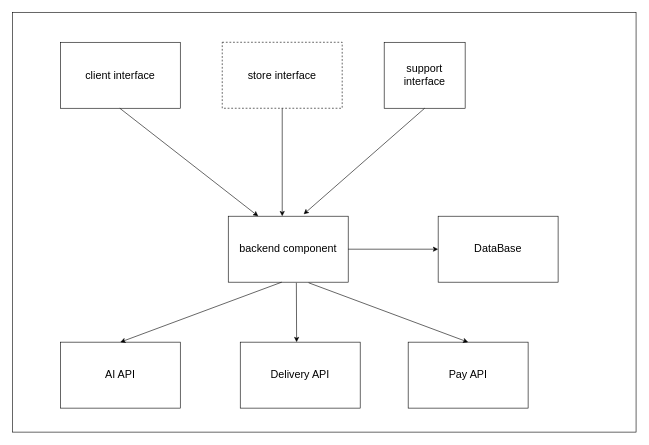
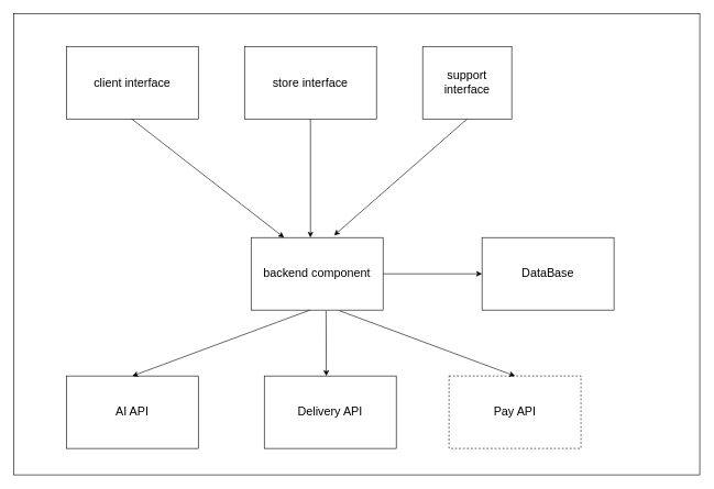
  <mxCell id="0" />
  <mxCell id="1" parent="0" />
  <mxCell id="2" value="" style="rounded=0;whiteSpace=wrap;html=1;" vertex="1" parent="1"><mxGeometry x="20" y="20" width="1040" height="700" as="geometry" /></mxCell>
  <mxCell id="3" value="&lt;font style=&quot;font-size: 18px;&quot;&gt;client interface&lt;/font&gt;" style="rounded=0;whiteSpace=wrap;html=1;" vertex="1" parent="1"><mxGeometry x="100" y="70" width="200" height="110" as="geometry" /></mxCell>
- <mxCell id="4" value="&lt;font style=&quot;font-size: 18px;&quot;&gt;store interface&lt;/font&gt;" style="rounded=0;whiteSpace=wrap;html=1;dashed=1;" vertex="1" parent="1"><mxGeometry x="370" y="70" width="200" height="110" as="geometry" /></mxCell>
+ <mxCell id="4" value="&lt;font style=&quot;font-size: 18px;&quot;&gt;store interface&lt;/font&gt;" style="rounded=0;whiteSpace=wrap;html=1;" vertex="1" parent="1"><mxGeometry x="370" y="70" width="200" height="110" as="geometry" /></mxCell>
  <mxCell id="5" value="&lt;font style=&quot;font-size: 18px;&quot;&gt;support interface&lt;/font&gt;" style="rounded=0;whiteSpace=wrap;html=1;" vertex="1" parent="1"><mxGeometry x="640" y="70" width="135" height="110" as="geometry" /></mxCell>
  <mxCell id="6" value="&lt;span style=&quot;font-size: 18px;&quot;&gt;backend component&lt;/span&gt;" style="rounded=0;whiteSpace=wrap;html=1;" vertex="1" parent="1"><mxGeometry x="380" y="360" width="200" height="110" as="geometry" /></mxCell>
  <mxCell id="7" value="" style="endArrow=classic;html=1;rounded=0;entryX=0.629;entryY=-0.03;entryDx=0;entryDy=0;exitX=0.5;exitY=1;exitDx=0;exitDy=0;entryPerimeter=0;" edge="1" parent="1" source="5" target="6"><mxGeometry width="50" height="50" relative="1" as="geometry"><mxPoint x="740" y="370" as="sourcePoint" /><mxPoint x="790" y="320" as="targetPoint" /></mxGeometry></mxCell>
  <mxCell id="8" value="" style="endArrow=classic;html=1;rounded=0;entryX=0.45;entryY=0;entryDx=0;entryDy=0;exitX=0.5;exitY=1;exitDx=0;exitDy=0;entryPerimeter=0;" edge="1" parent="1" source="4" target="6"><mxGeometry width="50" height="50" relative="1" as="geometry"><mxPoint x="750" y="190" as="sourcePoint" /><mxPoint x="490" y="370" as="targetPoint" /></mxGeometry></mxCell>
  <mxCell id="9" value="" style="endArrow=classic;html=1;rounded=0;entryX=0.25;entryY=0;entryDx=0;entryDy=0;exitX=0.5;exitY=1;exitDx=0;exitDy=0;" edge="1" parent="1" target="6"><mxGeometry width="50" height="50" relative="1" as="geometry"><mxPoint x="199.17" y="180" as="sourcePoint" /><mxPoint x="199.17" y="360" as="targetPoint" /></mxGeometry></mxCell>
  <mxCell id="10" value="&lt;span style=&quot;font-size: 18px;&quot;&gt;AI API&lt;/span&gt;" style="rounded=0;whiteSpace=wrap;html=1;" vertex="1" parent="1"><mxGeometry x="100" y="570" width="200" height="110" as="geometry" /></mxCell>
  <mxCell id="11" value="&lt;span style=&quot;font-size: 18px;&quot;&gt;Delivery API&lt;/span&gt;" style="rounded=0;whiteSpace=wrap;html=1;" vertex="1" parent="1"><mxGeometry x="400" y="570" width="200" height="110" as="geometry" /></mxCell>
  <mxCell id="12" value="" style="endArrow=classic;html=1;rounded=0;entryX=0.5;entryY=0;entryDx=0;entryDy=0;exitX=0.5;exitY=1;exitDx=0;exitDy=0;" edge="1" parent="1" target="10"><mxGeometry width="50" height="50" relative="1" as="geometry"><mxPoint x="469.17" y="470" as="sourcePoint" /><mxPoint x="469.17" y="650" as="targetPoint" /></mxGeometry></mxCell>
- <mxCell id="13" value="&lt;span style=&quot;font-size: 18px;&quot;&gt;Pay API&lt;/span&gt;" style="rounded=0;whiteSpace=wrap;html=1;" vertex="1" parent="1"><mxGeometry x="680" y="570" width="200" height="110" as="geometry" /></mxCell>
+ <mxCell id="13" value="&lt;span style=&quot;font-size: 18px;&quot;&gt;Pay API&lt;/span&gt;" style="rounded=0;whiteSpace=wrap;html=1;dashed=1;" vertex="1" parent="1"><mxGeometry x="680" y="570" width="200" height="110" as="geometry" /></mxCell>
  <mxCell id="14" value="&lt;span style=&quot;font-size: 18px;&quot;&gt;DataBase&lt;/span&gt;" style="rounded=0;whiteSpace=wrap;html=1;" vertex="1" parent="1"><mxGeometry x="730" y="360" width="200" height="110" as="geometry" /></mxCell>
  <mxCell id="15" value="" style="endArrow=classic;html=1;rounded=0;exitX=0.568;exitY=1.01;exitDx=0;exitDy=0;exitPerimeter=0;" edge="1" parent="1" source="6"><mxGeometry width="50" height="50" relative="1" as="geometry"><mxPoint x="479.17" y="480" as="sourcePoint" /><mxPoint x="494" y="570" as="targetPoint" /></mxGeometry></mxCell>
  <mxCell id="16" value="" style="endArrow=classic;html=1;rounded=0;entryX=0.5;entryY=0;entryDx=0;entryDy=0;exitX=0.568;exitY=1.01;exitDx=0;exitDy=0;exitPerimeter=0;" edge="1" parent="1" target="13"><mxGeometry width="50" height="50" relative="1" as="geometry"><mxPoint x="514" y="471" as="sourcePoint" /><mxPoint x="510" y="570" as="targetPoint" /></mxGeometry></mxCell>
  <mxCell id="17" value="" style="endArrow=classic;html=1;rounded=0;exitX=1;exitY=0.5;exitDx=0;exitDy=0;entryX=0;entryY=0.5;entryDx=0;entryDy=0;" edge="1" parent="1" source="6" target="14"><mxGeometry width="50" height="50" relative="1" as="geometry"><mxPoint x="610" y="420" as="sourcePoint" /><mxPoint x="610" y="519" as="targetPoint" /></mxGeometry></mxCell>
